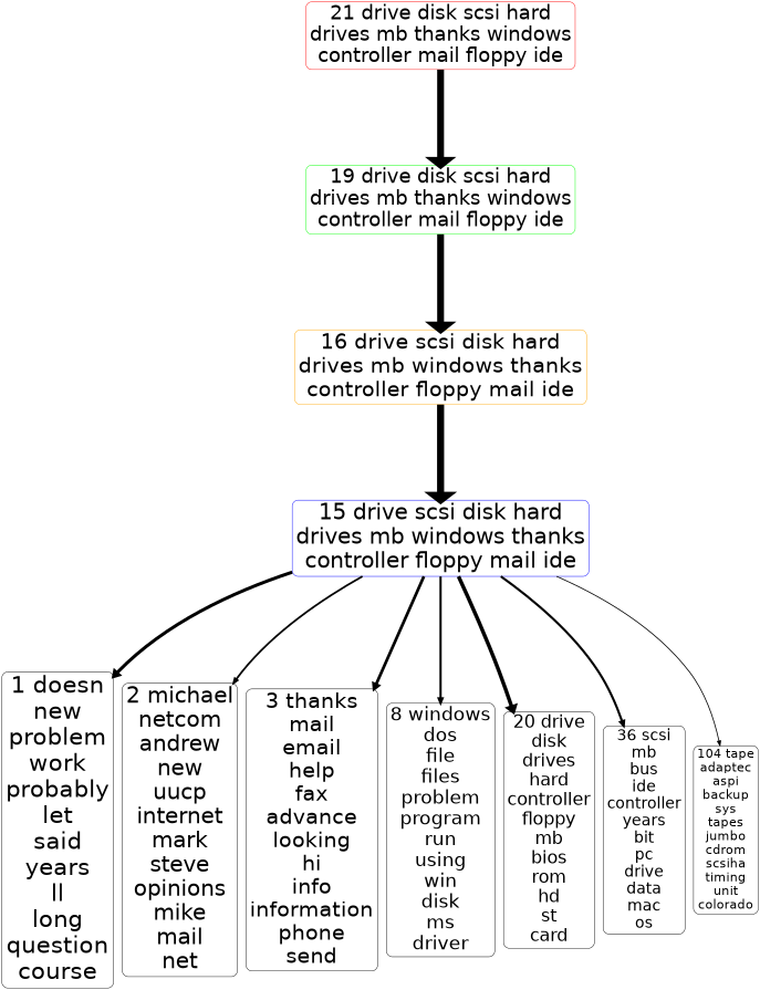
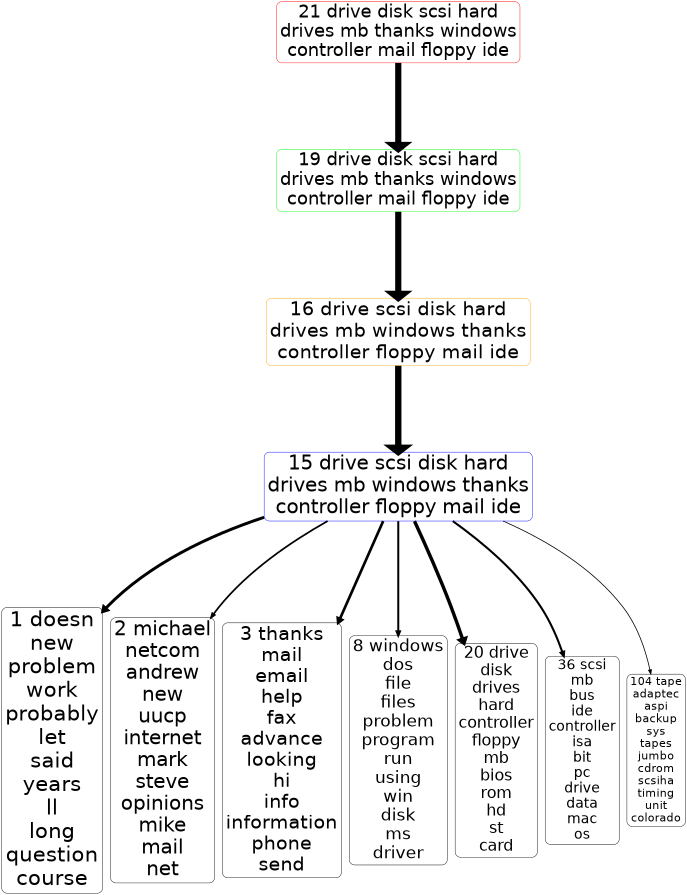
  digraph {
    fontname=helvetica
    ranksep=2.8
    node [color=black fontname=helvetica rank=3 shape=box style=rounded]
    edge [dir=forward fontname=helvetica]
    n1 [fontsize=50 label="1 doesn\nnew\nproblem\nwork\nprobably\nlet\nsaid\nyears\nll\nlong\nquestion\ncourse"]
    n2 [fontsize=46.1741 label="2 michael\nnetcom\nandrew\nnew\nuucp\ninternet\nmark\nsteve\nopinions\nmike\nmail\nnet"]
    n3 [fontsize=44.9965 label="3 thanks\nmail\nemail\nhelp\nfax\nadvance\nlooking\nhi\ninfo\ninformation\nphone\nsend"]
    n4 [fontsize=40.1499 label="8 windows\ndos\nfile\nfiles\nproblem\nprogram\nrun\nusing\nwin\ndisk\nms\ndriver"]
    n5 [fontsize=36.8942 label="20 drive\ndisk\ndrives\nhard\ncontroller\nfloppy\nmb\nbios\nrom\nhd\nst\ncard"]
-   n6 [fontsize=33.1636 label="36 scsi\nmb\nbus\nide\ncontroller\nyears\nbit\npc\ndrive\ndata\nmac\nos"]
+   n6 [fontsize=33.1636 label="36 scsi\nmb\nbus\nide\ncontroller\nisa\nbit\npc\ndrive\ndata\nmac\nos"]
    n7 [fontsize=26.7458 label="104 tape\nadaptec\naspi\nbackup\nsys\ntapes\njumbo\ncdrom\nscsiha\ntiming\nunit\ncolorado"]
    n8 [color=blue fontsize=45.9432 label="15 drive scsi disk hard\ndrives mb windows thanks\ncontroller floppy mail ide" rank=2]
    n9 [color=orange fontsize=45.2822 label="16 drive scsi disk hard\ndrives mb windows thanks\ncontroller floppy mail ide"]
    n10 [color=green fontsize=41.6383 label="19 drive disk scsi hard\ndrives mb thanks windows\ncontroller mail floppy ide" rank=4]
    n11 [color=red fontsize=41.3582 label="21 drive disk scsi hard\ndrives mb thanks windows\ncontroller mail floppy ide" rank=5]
    subgraph sub_1 {
      rank=same
      n1
      n2
      n3
      n4
      n5
      n6
      n7
    }
    subgraph sub_2 {
      rank=same
      n8
    }
    subgraph sub_3 {
      rank=same
      n9
    }
    subgraph sub_4 {
      rank=same
      n10
    }
    subgraph sub_5 {
      rank=same
      n11
    }
    n8 -> n1 [penwidth=6.9457]
    n8 -> n2 [penwidth=4.0415]
    n8 -> n3 [penwidth=6.2502]
    n8 -> n4 [penwidth=4.6893]
    n8 -> n5 [penwidth=8.0057]
    n8 -> n6 [penwidth=4.8515]
    n8 -> n7 [penwidth=1.8056]
    n9 -> n8 [penwidth=14.8692]
    n10 -> n9 [penwidth=14.4069]
    n11 -> n10 [penwidth=14.4154]
  }
